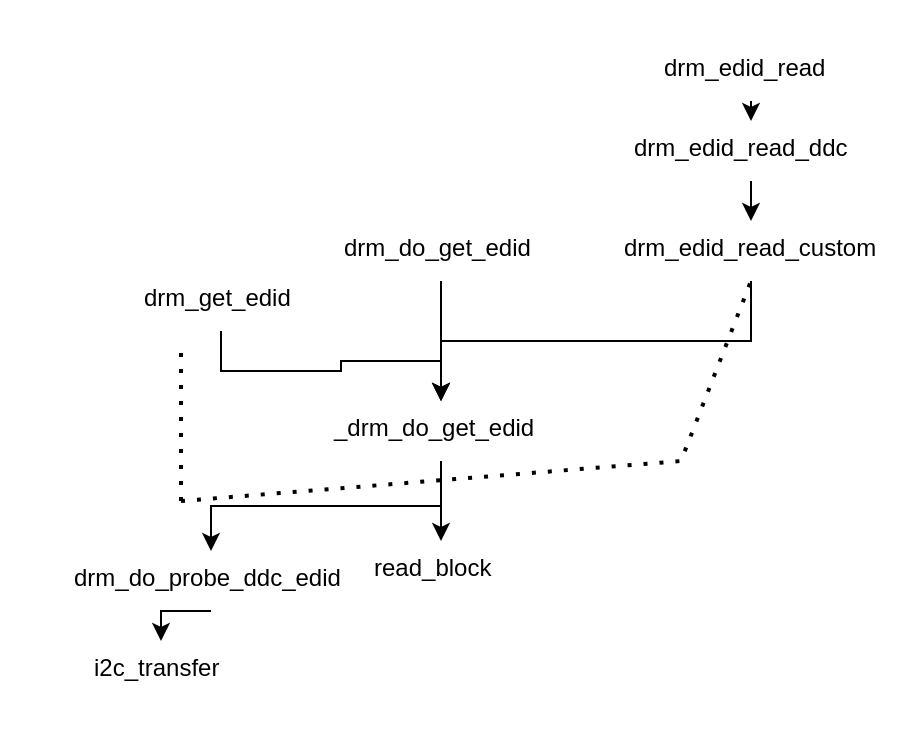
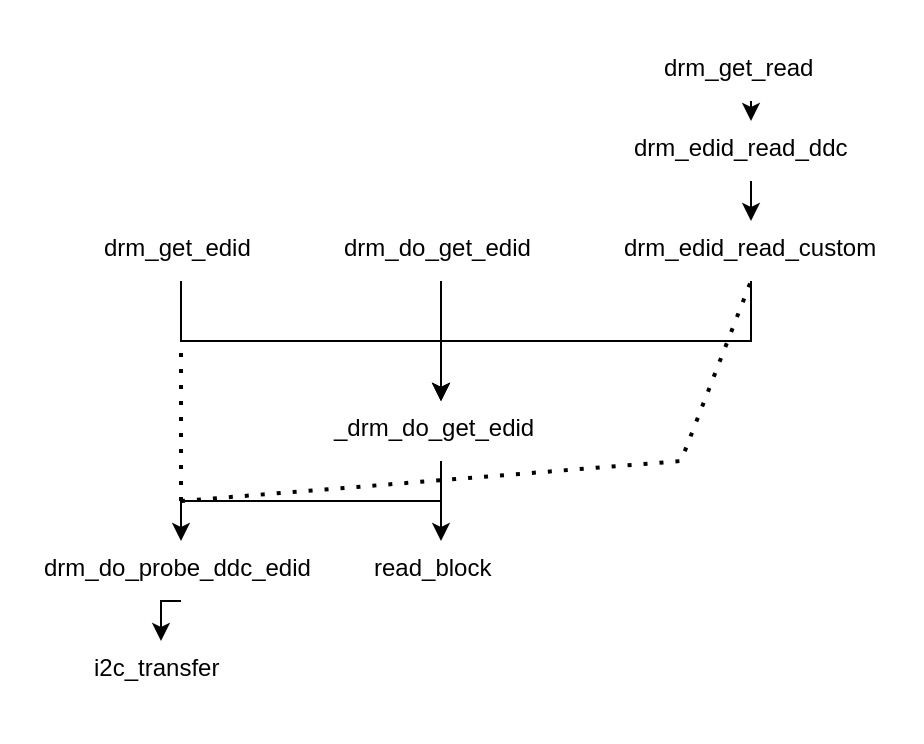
  <mxCell id="0" />
  <mxCell id="1" parent="0" />
  <mxCell id="2" style="edgeStyle=orthogonalEdgeStyle;rounded=0;orthogonalLoop=1;jettySize=auto;html=1;exitX=0.5;exitY=1;exitDx=0;exitDy=0;entryX=0.5;entryY=0;entryDx=0;entryDy=0;" edge="1" parent="1" source="3" target="10"><mxGeometry relative="1" as="geometry" /></mxCell>
  <mxCell id="3" value="drm_do_get_edid" style="text;whiteSpace=wrap;html=1;" vertex="1" parent="1"><mxGeometry x="170" y="110" width="100" height="30" as="geometry" /></mxCell>
  <mxCell id="4" style="edgeStyle=orthogonalEdgeStyle;rounded=0;orthogonalLoop=1;jettySize=auto;html=1;exitX=0.5;exitY=1;exitDx=0;exitDy=0;entryX=0.5;entryY=0;entryDx=0;entryDy=0;" edge="1" parent="1" source="5" target="10"><mxGeometry relative="1" as="geometry" /></mxCell>
- <mxCell id="5" value="drm_get_edid" style="text;whiteSpace=wrap;html=1;" vertex="1" parent="1"><mxGeometry x="70" y="135" width="80" height="30" as="geometry" /></mxCell>
+ <mxCell id="5" value="drm_get_edid" style="text;whiteSpace=wrap;html=1;" vertex="1" parent="1"><mxGeometry x="50" y="110" width="80" height="30" as="geometry" /></mxCell>
  <mxCell id="6" style="edgeStyle=orthogonalEdgeStyle;rounded=0;orthogonalLoop=1;jettySize=auto;html=1;exitX=0.5;exitY=1;exitDx=0;exitDy=0;entryX=0.5;entryY=0;entryDx=0;entryDy=0;" edge="1" parent="1" source="7" target="10"><mxGeometry relative="1" as="geometry" /></mxCell>
  <mxCell id="7" value="drm_edid_read_custom" style="text;whiteSpace=wrap;html=1;" vertex="1" parent="1"><mxGeometry x="310" y="110" width="130" height="30" as="geometry" /></mxCell>
  <mxCell id="8" style="edgeStyle=orthogonalEdgeStyle;rounded=0;orthogonalLoop=1;jettySize=auto;html=1;exitX=0.5;exitY=1;exitDx=0;exitDy=0;entryX=0.5;entryY=0;entryDx=0;entryDy=0;" edge="1" parent="1" source="10" target="14"><mxGeometry relative="1" as="geometry" /></mxCell>
  <mxCell id="9" style="edgeStyle=orthogonalEdgeStyle;rounded=0;orthogonalLoop=1;jettySize=auto;html=1;exitX=0.5;exitY=1;exitDx=0;exitDy=0;entryX=0.5;entryY=0;entryDx=0;entryDy=0;" edge="1" parent="1" source="10" target="15"><mxGeometry relative="1" as="geometry" /></mxCell>
  <mxCell id="10" value="_drm_do_get_edid" style="text;whiteSpace=wrap;html=1;" vertex="1" parent="1"><mxGeometry x="165" y="200" width="110" height="30" as="geometry" /></mxCell>
  <mxCell id="11" style="edgeStyle=orthogonalEdgeStyle;rounded=0;orthogonalLoop=1;jettySize=auto;html=1;exitX=0.5;exitY=1;exitDx=0;exitDy=0;entryX=0.5;entryY=0;entryDx=0;entryDy=0;" edge="1" parent="1" source="12" target="7"><mxGeometry relative="1" as="geometry" /></mxCell>
  <mxCell id="12" value="drm_edid_read_ddc" style="text;whiteSpace=wrap;html=1;" vertex="1" parent="1"><mxGeometry x="315" y="60" width="120" height="30" as="geometry" /></mxCell>
  <mxCell id="13" style="edgeStyle=orthogonalEdgeStyle;rounded=0;orthogonalLoop=1;jettySize=auto;html=1;exitX=0.5;exitY=1;exitDx=0;exitDy=0;entryX=0.5;entryY=0;entryDx=0;entryDy=0;" edge="1" parent="1" source="14" target="20"><mxGeometry relative="1" as="geometry" /></mxCell>
- <mxCell id="14" value="drm_do_probe_ddc_edid" style="text;whiteSpace=wrap;html=1;" vertex="1" parent="1"><mxGeometry x="35" y="275" width="140" height="30" as="geometry" /></mxCell>
+ <mxCell id="14" value="drm_do_probe_ddc_edid" style="text;whiteSpace=wrap;html=1;" vertex="1" parent="1"><mxGeometry x="20" y="270" width="140" height="30" as="geometry" /></mxCell>
  <mxCell id="15" value="&lt;font color=&quot;#000000&quot;&gt;read_block&lt;/font&gt;" style="text;whiteSpace=wrap;html=1;fontColor=#0000FF;" vertex="1" parent="1"><mxGeometry x="185" y="270" width="70" height="30" as="geometry" /></mxCell>
  <mxCell id="16" style="edgeStyle=orthogonalEdgeStyle;rounded=0;orthogonalLoop=1;jettySize=auto;html=1;exitX=0.5;exitY=1;exitDx=0;exitDy=0;entryX=0.5;entryY=0;entryDx=0;entryDy=0;" edge="1" parent="1" source="17" target="12"><mxGeometry relative="1" as="geometry" /></mxCell>
- <mxCell id="17" value="drm_edid_read" style="text;whiteSpace=wrap;html=1;" vertex="1" parent="1"><mxGeometry x="330" y="20" width="90" height="30" as="geometry" /></mxCell>
+ <mxCell id="17" value="drm_get_read" style="text;whiteSpace=wrap;html=1;" vertex="1" parent="1"><mxGeometry x="330" y="20" width="90" height="30" as="geometry" /></mxCell>
  <mxCell id="18" value="" style="endArrow=none;dashed=1;html=1;dashPattern=1 3;strokeWidth=2;rounded=0;" edge="1" parent="1"><mxGeometry width="50" height="50" relative="1" as="geometry"><mxPoint x="90" y="250" as="sourcePoint" /><mxPoint x="90" y="170" as="targetPoint" /></mxGeometry></mxCell>
  <mxCell id="19" value="" style="endArrow=none;dashed=1;html=1;dashPattern=1 3;strokeWidth=2;rounded=0;entryX=0.5;entryY=1;entryDx=0;entryDy=0;" edge="1" parent="1" target="7"><mxGeometry width="50" height="50" relative="1" as="geometry"><mxPoint x="90" y="250" as="sourcePoint" /><mxPoint x="380" y="170" as="targetPoint" /><Array as="points"><mxPoint x="340" y="230" /></Array></mxGeometry></mxCell>
  <mxCell id="20" value="i2c_transfer" style="text;whiteSpace=wrap;html=1;" vertex="1" parent="1"><mxGeometry x="45" y="320" width="70" height="30" as="geometry" /></mxCell>
